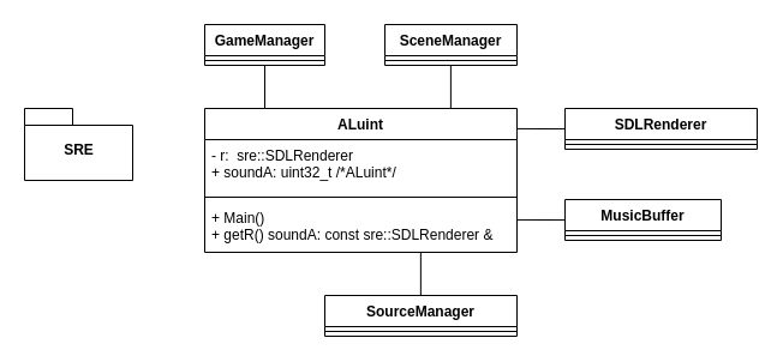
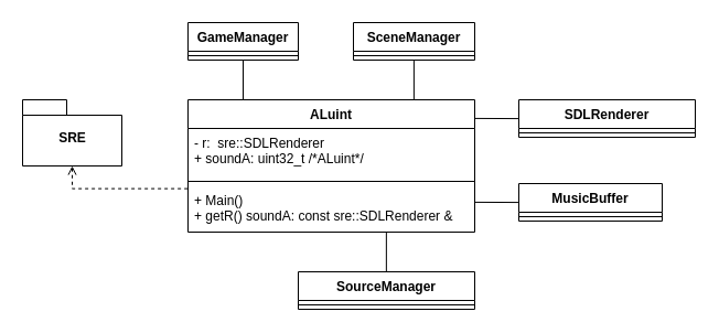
  <mxCell id="0" />
  <mxCell id="1" parent="0" />
  <mxCell id="2" value="ALuint" style="swimlane;fontStyle=1;align=center;verticalAlign=top;childLayout=stackLayout;horizontal=1;startSize=26;horizontalStack=0;resizeParent=1;resizeParentMax=0;resizeLast=0;collapsible=1;marginBottom=0;" parent="1" vertex="1"><mxGeometry x="170" y="90" width="260" height="120" as="geometry" /></mxCell>
  <mxCell id="3" value="- r:  sre::SDLRenderer&#10;+ soundA: uint32_t /*ALuint*/ " style="text;strokeColor=none;fillColor=none;align=left;verticalAlign=top;spacingLeft=4;spacingRight=4;overflow=hidden;rotatable=0;points=[[0,0.5],[1,0.5]];portConstraint=eastwest;" parent="2" vertex="1"><mxGeometry y="26" width="260" height="44" as="geometry" /></mxCell>
  <mxCell id="4" value="" style="line;strokeWidth=1;fillColor=none;align=left;verticalAlign=middle;spacingTop=-1;spacingLeft=3;spacingRight=3;rotatable=0;labelPosition=right;points=[];portConstraint=eastwest;" parent="2" vertex="1"><mxGeometry y="70" width="260" height="8" as="geometry" /></mxCell>
  <mxCell id="5" value="+ Main()&#10;+ getR() soundA: const sre::SDLRenderer &amp;&#10;" style="text;strokeColor=none;fillColor=none;align=left;verticalAlign=top;spacingLeft=4;spacingRight=4;overflow=hidden;rotatable=0;points=[[0,0.5],[1,0.5]];portConstraint=eastwest;fontStyle=0" parent="2" vertex="1"><mxGeometry y="78" width="260" height="42" as="geometry" /></mxCell>
+ <mxCell id="6" style="edgeStyle=orthogonalEdgeStyle;rounded=0;orthogonalLoop=1;jettySize=auto;html=1;exitX=0.5;exitY=1;exitDx=0;exitDy=0;exitPerimeter=0;entryX=0;entryY=0.062;entryDx=0;entryDy=0;entryPerimeter=0;endArrow=none;endFill=0;startArrow=open;startFill=0;dashed=1;" parent="1" source="7" target="5" edge="1"><mxGeometry relative="1" as="geometry" /></mxCell>
  <mxCell id="7" value="SRE" style="shape=folder;fontStyle=1;spacingTop=10;tabWidth=40;tabHeight=14;tabPosition=left;html=1;" parent="1" vertex="1"><mxGeometry x="20" y="90" width="90" height="60" as="geometry" /></mxCell>
  <mxCell id="8" value="GameManager" style="swimlane;fontStyle=1;align=center;verticalAlign=top;childLayout=stackLayout;horizontal=1;startSize=26;horizontalStack=0;resizeParent=1;resizeParentMax=0;resizeLast=0;collapsible=1;marginBottom=0;" parent="1" vertex="1"><mxGeometry x="170" y="20" width="100" height="34" as="geometry" /></mxCell>
  <mxCell id="9" value="" style="line;strokeWidth=1;fillColor=none;align=left;verticalAlign=middle;spacingTop=-1;spacingLeft=3;spacingRight=3;rotatable=0;labelPosition=right;points=[];portConstraint=eastwest;" parent="8" vertex="1"><mxGeometry y="26" width="100" height="8" as="geometry" /></mxCell>
  <mxCell id="10" value="SDLRenderer" style="swimlane;fontStyle=1;align=center;verticalAlign=top;childLayout=stackLayout;horizontal=1;startSize=26;horizontalStack=0;resizeParent=1;resizeParentMax=0;resizeLast=0;collapsible=1;marginBottom=0;" parent="1" vertex="1"><mxGeometry x="470" y="90" width="160" height="34" as="geometry" /></mxCell>
  <mxCell id="11" value="" style="line;strokeWidth=1;fillColor=none;align=left;verticalAlign=middle;spacingTop=-1;spacingLeft=3;spacingRight=3;rotatable=0;labelPosition=right;points=[];portConstraint=eastwest;" parent="10" vertex="1"><mxGeometry y="26" width="160" height="8" as="geometry" /></mxCell>
  <mxCell id="12" value="SceneManager" style="swimlane;fontStyle=1;align=center;verticalAlign=top;childLayout=stackLayout;horizontal=1;startSize=26;horizontalStack=0;resizeParent=1;resizeParentMax=0;resizeLast=0;collapsible=1;marginBottom=0;" parent="1" vertex="1"><mxGeometry x="320" y="20" width="110" height="34" as="geometry" /></mxCell>
  <mxCell id="13" value="" style="line;strokeWidth=1;fillColor=none;align=left;verticalAlign=middle;spacingTop=-1;spacingLeft=3;spacingRight=3;rotatable=0;labelPosition=right;points=[];portConstraint=eastwest;" parent="12" vertex="1"><mxGeometry y="26" width="110" height="8" as="geometry" /></mxCell>
  <mxCell id="14" value="MusicBuffer" style="swimlane;fontStyle=1;align=center;verticalAlign=top;childLayout=stackLayout;horizontal=1;startSize=26;horizontalStack=0;resizeParent=1;resizeParentMax=0;resizeLast=0;collapsible=1;marginBottom=0;" parent="1" vertex="1"><mxGeometry x="470" y="166" width="130" height="34" as="geometry" /></mxCell>
  <mxCell id="15" value="" style="line;strokeWidth=1;fillColor=none;align=left;verticalAlign=middle;spacingTop=-1;spacingLeft=3;spacingRight=3;rotatable=0;labelPosition=right;points=[];portConstraint=eastwest;" parent="14" vertex="1"><mxGeometry y="26" width="130" height="8" as="geometry" /></mxCell>
  <mxCell id="16" value="SourceManager" style="swimlane;fontStyle=1;align=center;verticalAlign=top;childLayout=stackLayout;horizontal=1;startSize=26;horizontalStack=0;resizeParent=1;resizeParentMax=0;resizeLast=0;collapsible=1;marginBottom=0;" parent="1" vertex="1"><mxGeometry x="270" y="246" width="160" height="34" as="geometry" /></mxCell>
  <mxCell id="17" value="" style="line;strokeWidth=1;fillColor=none;align=left;verticalAlign=middle;spacingTop=-1;spacingLeft=3;spacingRight=3;rotatable=0;labelPosition=right;points=[];portConstraint=eastwest;" parent="16" vertex="1"><mxGeometry y="26" width="160" height="8" as="geometry" /></mxCell>
  <mxCell id="18" value="" style="endArrow=none;html=1;rounded=0;entryX=0.5;entryY=1;entryDx=0;entryDy=0;" parent="1" target="8" edge="1"><mxGeometry width="50" height="50" relative="1" as="geometry"><mxPoint x="220" y="90" as="sourcePoint" /><mxPoint x="220" y="60" as="targetPoint" /></mxGeometry></mxCell>
  <mxCell id="19" value="" style="endArrow=none;html=1;rounded=0;entryX=0.5;entryY=1;entryDx=0;entryDy=0;" parent="1" edge="1"><mxGeometry width="50" height="50" relative="1" as="geometry"><mxPoint x="374.9" y="90" as="sourcePoint" /><mxPoint x="374.9" y="54" as="targetPoint" /></mxGeometry></mxCell>
  <mxCell id="20" value="" style="endArrow=none;html=1;rounded=0;entryX=0.5;entryY=1;entryDx=0;entryDy=0;" parent="1" edge="1"><mxGeometry width="50" height="50" relative="1" as="geometry"><mxPoint x="349.86" y="246" as="sourcePoint" /><mxPoint x="349.86" y="210" as="targetPoint" /></mxGeometry></mxCell>
  <mxCell id="21" value="" style="endArrow=none;html=1;rounded=0;" parent="1" edge="1"><mxGeometry width="50" height="50" relative="1" as="geometry"><mxPoint x="430" y="106.91" as="sourcePoint" /><mxPoint x="470" y="107.08" as="targetPoint" /></mxGeometry></mxCell>
  <mxCell id="22" value="" style="endArrow=none;html=1;rounded=0;" parent="1" edge="1"><mxGeometry width="50" height="50" relative="1" as="geometry"><mxPoint x="430" y="182.91" as="sourcePoint" /><mxPoint x="470" y="183.08" as="targetPoint" /></mxGeometry></mxCell>
